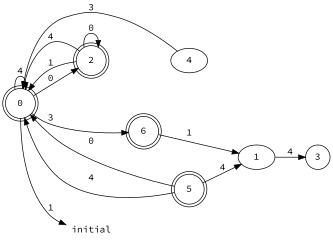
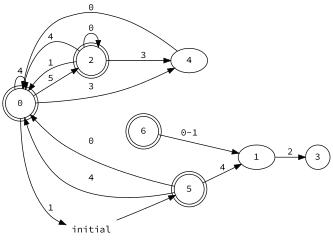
  digraph {
    fontname="Source Code Pro"
    rankdir=LR
    node [fontname="Source Code Pro" shape=doublecircle]
    edge [fontname="Source Code Pro"]
    0
    2
    4 [shape=""]
    initial [shape=plaintext]
    1 [shape=""]
    3 [shape=circle]
    6
    5
    0 -> 0 [label=4]
-   0 -> 2 [label=0]
-   0 -> 6 [label=3]
+   0 -> 2 [label=5]
+   0 -> 4 [label=3]
    0 -> initial [label=1]
    2 -> 0 [label=4]
    2 -> 0 [label=1]
    2 -> 2 [label=0]
-   4 -> 0 [label=3]
-   1 -> 3 [label=4]
-   6 -> 1 [label=1]
+   2 -> 4 [label=3]
+   4 -> 0 [label=0]
+   initial -> 5
+   1 -> 3 [label=2]
+   6 -> 1 [label="0-1"]
    5 -> 0 [label=0]
    5 -> 0 [label=4]
    5 -> 1 [label=4]
  }
